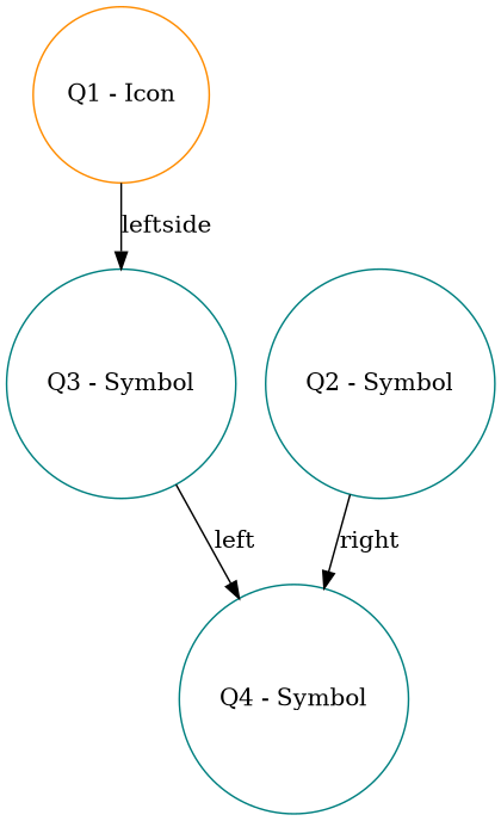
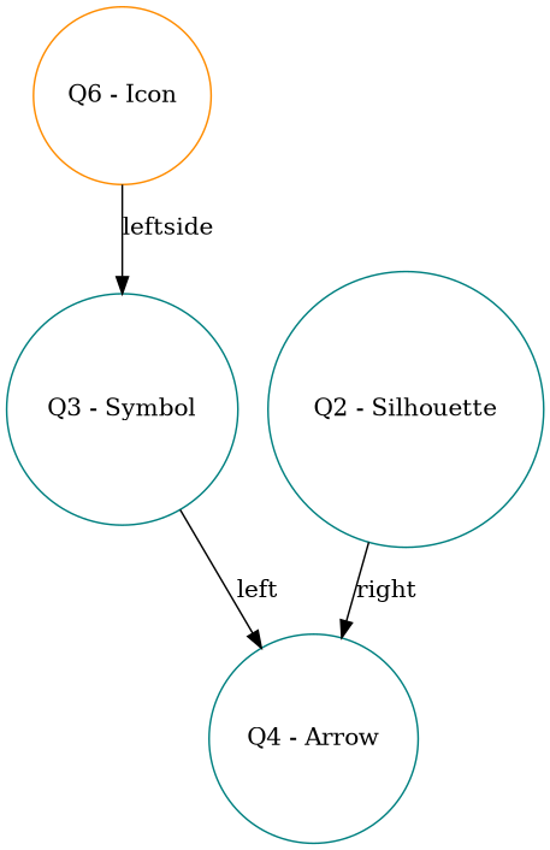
  digraph {
    rankdir=TB
    node [color=teal shape=circle]
    edge [style=solid]
-   "Q1 - Icon" [color=darkorange]
+   "Q1 - Icon" [color=darkorange label="Q6 - Icon"]
    "Q3 - Symbol"
-   "Q2 - Silhouette" [label="Q2 - Symbol"]
-   "Q4 - Arrow" [label="Q4 - Symbol"]
+   "Q2 - Silhouette"
+   "Q4 - Arrow"
    "Q1 - Icon" -> "Q3 - Symbol" [label=leftside]
    "Q3 - Symbol" -> "Q4 - Arrow" [label=left]
    "Q2 - Silhouette" -> "Q4 - Arrow" [label=right]
  }
